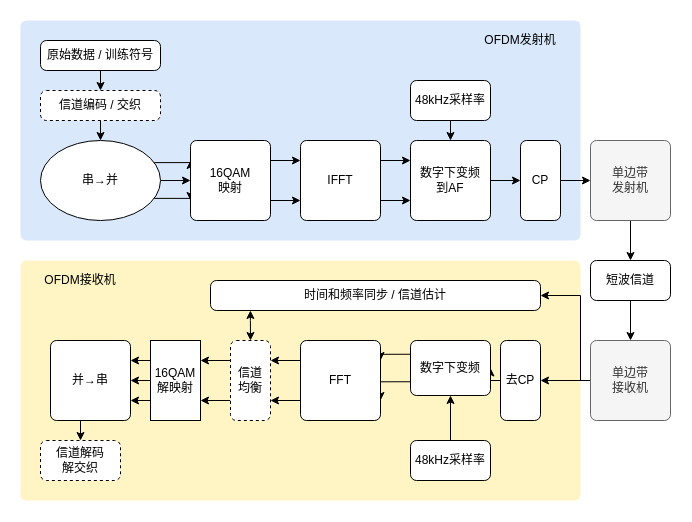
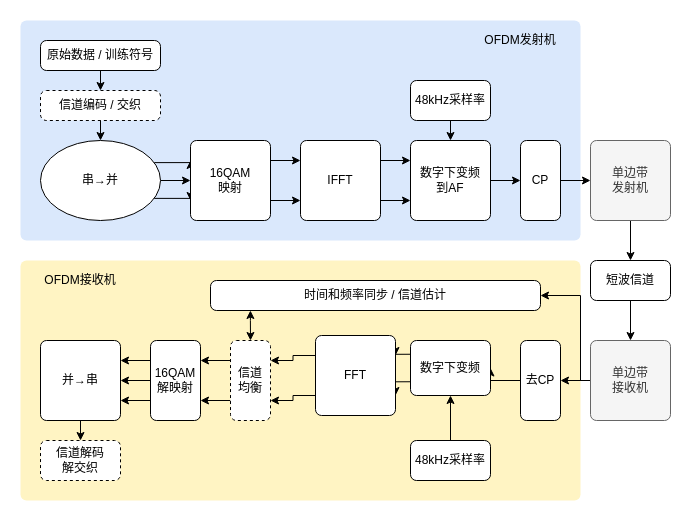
  <mxCell id="0" />
  <mxCell id="1" parent="0" />
  <mxCell id="2" value="" style="rounded=1;whiteSpace=wrap;html=1;absoluteArcSize=1;arcSize=12;strokeColor=none;fillColor=#FFF4C3;" vertex="1" parent="1"><mxGeometry x="20" y="260" width="560" height="240" as="geometry" /></mxCell>
  <mxCell id="3" value="" style="rounded=1;whiteSpace=wrap;html=1;absoluteArcSize=1;arcSize=12;fillColor=#dae8fc;strokeColor=none;" vertex="1" parent="1"><mxGeometry x="20" y="20" width="560" height="220" as="geometry" /></mxCell>
  <mxCell id="4" style="edgeStyle=orthogonalEdgeStyle;rounded=0;orthogonalLoop=1;jettySize=auto;html=1;exitX=0.5;exitY=1;exitDx=0;exitDy=0;entryX=0.5;entryY=0;entryDx=0;entryDy=0;" edge="1" parent="1" source="5" target="7"><mxGeometry relative="1" as="geometry" /></mxCell>
  <mxCell id="5" value="原始数据 / 训练符号" style="rounded=1;whiteSpace=wrap;html=1;absoluteArcSize=1;arcSize=12;" vertex="1" parent="1"><mxGeometry x="40" y="40" width="120" height="30" as="geometry" /></mxCell>
  <mxCell id="6" style="edgeStyle=orthogonalEdgeStyle;rounded=0;orthogonalLoop=1;jettySize=auto;html=1;exitX=0.5;exitY=1;exitDx=0;exitDy=0;entryX=0.5;entryY=0;entryDx=0;entryDy=0;" edge="1" parent="1" source="7" target="11"><mxGeometry relative="1" as="geometry" /></mxCell>
  <mxCell id="7" value="信道编码 / 交织" style="rounded=1;whiteSpace=wrap;html=1;absoluteArcSize=1;arcSize=12;dashed=1;" vertex="1" parent="1"><mxGeometry x="40" y="90" width="120" height="30" as="geometry" /></mxCell>
  <mxCell id="8" style="edgeStyle=orthogonalEdgeStyle;rounded=0;orthogonalLoop=1;jettySize=auto;html=1;exitX=1;exitY=0.25;exitDx=0;exitDy=0;entryX=0;entryY=0.25;entryDx=0;entryDy=0;" edge="1" parent="1" source="11" target="14"><mxGeometry relative="1" as="geometry" /></mxCell>
  <mxCell id="9" style="edgeStyle=orthogonalEdgeStyle;rounded=0;orthogonalLoop=1;jettySize=auto;html=1;exitX=1;exitY=0.5;exitDx=0;exitDy=0;entryX=0;entryY=0.5;entryDx=0;entryDy=0;" edge="1" parent="1" source="11" target="14"><mxGeometry relative="1" as="geometry" /></mxCell>
  <mxCell id="10" style="edgeStyle=orthogonalEdgeStyle;rounded=0;orthogonalLoop=1;jettySize=auto;html=1;exitX=1;exitY=0.75;exitDx=0;exitDy=0;entryX=0;entryY=0.75;entryDx=0;entryDy=0;" edge="1" parent="1" source="11" target="14"><mxGeometry relative="1" as="geometry" /></mxCell>
  <mxCell id="11" value="串→并" style="ellipse;whiteSpace=wrap;html=1;absoluteArcSize=1;arcSize=12;" vertex="1" parent="1"><mxGeometry x="40" y="140" width="120" height="80" as="geometry" /></mxCell>
  <mxCell id="12" style="edgeStyle=orthogonalEdgeStyle;rounded=0;orthogonalLoop=1;jettySize=auto;html=1;exitX=1;exitY=0.25;exitDx=0;exitDy=0;entryX=0;entryY=0.25;entryDx=0;entryDy=0;" edge="1" parent="1" source="14" target="17"><mxGeometry relative="1" as="geometry" /></mxCell>
  <mxCell id="13" style="edgeStyle=orthogonalEdgeStyle;rounded=0;orthogonalLoop=1;jettySize=auto;html=1;exitX=1;exitY=0.75;exitDx=0;exitDy=0;entryX=0;entryY=0.75;entryDx=0;entryDy=0;" edge="1" parent="1" source="14" target="17"><mxGeometry relative="1" as="geometry" /></mxCell>
  <mxCell id="14" value="16QAM&lt;br&gt;映射" style="rounded=1;whiteSpace=wrap;html=1;absoluteArcSize=1;arcSize=12;" vertex="1" parent="1"><mxGeometry x="190" y="140" width="80" height="80" as="geometry" /></mxCell>
  <mxCell id="15" style="edgeStyle=orthogonalEdgeStyle;rounded=0;orthogonalLoop=1;jettySize=auto;html=1;exitX=1;exitY=0.25;exitDx=0;exitDy=0;entryX=0;entryY=0.25;entryDx=0;entryDy=0;" edge="1" parent="1" source="17" target="19"><mxGeometry relative="1" as="geometry" /></mxCell>
  <mxCell id="16" style="edgeStyle=orthogonalEdgeStyle;rounded=0;orthogonalLoop=1;jettySize=auto;html=1;exitX=1;exitY=0.75;exitDx=0;exitDy=0;entryX=0;entryY=0.75;entryDx=0;entryDy=0;" edge="1" parent="1" source="17" target="19"><mxGeometry relative="1" as="geometry" /></mxCell>
  <mxCell id="17" value="IFFT" style="rounded=1;whiteSpace=wrap;html=1;absoluteArcSize=1;arcSize=12;" vertex="1" parent="1"><mxGeometry x="300" y="140" width="80" height="80" as="geometry" /></mxCell>
  <mxCell id="18" style="edgeStyle=orthogonalEdgeStyle;rounded=0;orthogonalLoop=1;jettySize=auto;html=1;exitX=1;exitY=0.5;exitDx=0;exitDy=0;entryX=0;entryY=0.5;entryDx=0;entryDy=0;" edge="1" parent="1" source="19" target="21"><mxGeometry relative="1" as="geometry" /></mxCell>
  <mxCell id="19" value="数字下变频&lt;br&gt;到AF" style="rounded=1;whiteSpace=wrap;html=1;absoluteArcSize=1;arcSize=12;" vertex="1" parent="1"><mxGeometry x="410" y="140" width="80" height="80" as="geometry" /></mxCell>
  <mxCell id="20" style="edgeStyle=orthogonalEdgeStyle;rounded=0;orthogonalLoop=1;jettySize=auto;html=1;exitX=1;exitY=0.5;exitDx=0;exitDy=0;entryX=0;entryY=0.5;entryDx=0;entryDy=0;" edge="1" parent="1" source="21" target="23"><mxGeometry relative="1" as="geometry" /></mxCell>
  <mxCell id="21" value="CP" style="rounded=1;whiteSpace=wrap;html=1;absoluteArcSize=1;arcSize=12;" vertex="1" parent="1"><mxGeometry x="520" y="140" width="40" height="80" as="geometry" /></mxCell>
  <mxCell id="22" style="edgeStyle=orthogonalEdgeStyle;rounded=0;orthogonalLoop=1;jettySize=auto;html=1;exitX=0.5;exitY=1;exitDx=0;exitDy=0;entryX=0.5;entryY=0;entryDx=0;entryDy=0;" edge="1" parent="1" source="23" target="27"><mxGeometry relative="1" as="geometry" /></mxCell>
  <mxCell id="23" value="单边带&lt;br&gt;发射机" style="rounded=1;whiteSpace=wrap;html=1;absoluteArcSize=1;arcSize=12;fillColor=#f5f5f5;strokeColor=#666666;fontColor=#333333;" vertex="1" parent="1"><mxGeometry x="590" y="140" width="80" height="80" as="geometry" /></mxCell>
  <mxCell id="24" style="edgeStyle=orthogonalEdgeStyle;rounded=0;orthogonalLoop=1;jettySize=auto;html=1;exitX=0.5;exitY=1;exitDx=0;exitDy=0;entryX=0.5;entryY=0;entryDx=0;entryDy=0;" edge="1" parent="1" source="25" target="19"><mxGeometry relative="1" as="geometry" /></mxCell>
  <mxCell id="25" value="48kHz采样率" style="rounded=1;whiteSpace=wrap;html=1;absoluteArcSize=1;arcSize=12;" vertex="1" parent="1"><mxGeometry x="410" y="80" width="80" height="40" as="geometry" /></mxCell>
  <mxCell id="26" style="edgeStyle=orthogonalEdgeStyle;rounded=0;orthogonalLoop=1;jettySize=auto;html=1;exitX=0.5;exitY=1;exitDx=0;exitDy=0;entryX=0.5;entryY=0;entryDx=0;entryDy=0;" edge="1" parent="1" source="27" target="30"><mxGeometry relative="1" as="geometry" /></mxCell>
  <mxCell id="27" value="短波信道" style="rounded=1;whiteSpace=wrap;html=1;absoluteArcSize=1;arcSize=12;" vertex="1" parent="1"><mxGeometry x="590" y="260" width="80" height="40" as="geometry" /></mxCell>
  <mxCell id="28" style="edgeStyle=orthogonalEdgeStyle;rounded=0;orthogonalLoop=1;jettySize=auto;html=1;exitX=0;exitY=0.5;exitDx=0;exitDy=0;entryX=1;entryY=0.5;entryDx=0;entryDy=0;" edge="1" parent="1" source="30" target="32"><mxGeometry relative="1" as="geometry" /></mxCell>
  <mxCell id="29" style="edgeStyle=orthogonalEdgeStyle;rounded=0;orthogonalLoop=1;jettySize=auto;html=1;exitX=0;exitY=0.5;exitDx=0;exitDy=0;entryX=1;entryY=0.5;entryDx=0;entryDy=0;" edge="1" parent="1" source="30" target="52"><mxGeometry relative="1" as="geometry"><Array as="points"><mxPoint x="580" y="380" /><mxPoint x="580" y="295" /></Array></mxGeometry></mxCell>
  <mxCell id="30" value="单边带&lt;br&gt;接收机" style="rounded=1;whiteSpace=wrap;html=1;absoluteArcSize=1;arcSize=12;fillColor=#f5f5f5;strokeColor=#666666;fontColor=#333333;" vertex="1" parent="1"><mxGeometry x="590" y="340" width="80" height="80" as="geometry" /></mxCell>
  <mxCell id="31" style="edgeStyle=orthogonalEdgeStyle;rounded=0;orthogonalLoop=1;jettySize=auto;html=1;exitX=0;exitY=0.5;exitDx=0;exitDy=0;entryX=1;entryY=0.5;entryDx=0;entryDy=0;" edge="1" parent="1" source="32" target="35"><mxGeometry relative="1" as="geometry" /></mxCell>
- <mxCell id="32" value="去CP" style="rounded=1;whiteSpace=wrap;html=1;absoluteArcSize=1;arcSize=12;" vertex="1" parent="1"><mxGeometry x="500" y="340" width="40" height="80" as="geometry" /></mxCell>
+ <mxCell id="32" value="去CP" style="rounded=1;whiteSpace=wrap;html=1;absoluteArcSize=1;arcSize=12;" vertex="1" parent="1"><mxGeometry x="520" y="340" width="40" height="80" as="geometry" /></mxCell>
  <mxCell id="33" style="edgeStyle=orthogonalEdgeStyle;rounded=0;orthogonalLoop=1;jettySize=auto;html=1;exitX=0;exitY=0.25;exitDx=0;exitDy=0;entryX=1;entryY=0.25;entryDx=0;entryDy=0;" edge="1" parent="1" source="35" target="38"><mxGeometry relative="1" as="geometry" /></mxCell>
  <mxCell id="34" style="edgeStyle=orthogonalEdgeStyle;rounded=0;orthogonalLoop=1;jettySize=auto;html=1;exitX=0;exitY=0.75;exitDx=0;exitDy=0;entryX=1;entryY=0.75;entryDx=0;entryDy=0;" edge="1" parent="1" source="35" target="38"><mxGeometry relative="1" as="geometry" /></mxCell>
  <mxCell id="35" value="数字下变频" style="rounded=1;whiteSpace=wrap;html=1;absoluteArcSize=1;arcSize=12;" vertex="1" parent="1"><mxGeometry x="410" y="340" width="80" height="55" as="geometry" /></mxCell>
  <mxCell id="36" style="edgeStyle=orthogonalEdgeStyle;rounded=0;orthogonalLoop=1;jettySize=auto;html=1;exitX=0;exitY=0.25;exitDx=0;exitDy=0;entryX=1;entryY=0.25;entryDx=0;entryDy=0;" edge="1" parent="1" source="38" target="45"><mxGeometry relative="1" as="geometry" /></mxCell>
  <mxCell id="37" style="edgeStyle=orthogonalEdgeStyle;rounded=0;orthogonalLoop=1;jettySize=auto;html=1;exitX=0;exitY=0.75;exitDx=0;exitDy=0;entryX=1;entryY=0.75;entryDx=0;entryDy=0;" edge="1" parent="1" source="38" target="45"><mxGeometry relative="1" as="geometry" /></mxCell>
- <mxCell id="38" value="FFT" style="rounded=1;whiteSpace=wrap;html=1;absoluteArcSize=1;arcSize=12;" vertex="1" parent="1"><mxGeometry x="300" y="340" width="80" height="80" as="geometry" /></mxCell>
+ <mxCell id="38" value="FFT" style="rounded=1;whiteSpace=wrap;html=1;absoluteArcSize=1;arcSize=12;" vertex="1" parent="1"><mxGeometry x="315" y="335" width="80" height="80" as="geometry" /></mxCell>
  <mxCell id="39" style="edgeStyle=orthogonalEdgeStyle;rounded=0;orthogonalLoop=1;jettySize=auto;html=1;exitX=0;exitY=0.25;exitDx=0;exitDy=0;entryX=1;entryY=0.25;entryDx=0;entryDy=0;" edge="1" parent="1" source="42" target="47"><mxGeometry relative="1" as="geometry" /></mxCell>
  <mxCell id="40" style="edgeStyle=orthogonalEdgeStyle;rounded=0;orthogonalLoop=1;jettySize=auto;html=1;exitX=0;exitY=0.5;exitDx=0;exitDy=0;entryX=1;entryY=0.5;entryDx=0;entryDy=0;" edge="1" parent="1" source="42" target="47"><mxGeometry relative="1" as="geometry" /></mxCell>
  <mxCell id="41" style="edgeStyle=orthogonalEdgeStyle;rounded=0;orthogonalLoop=1;jettySize=auto;html=1;exitX=0;exitY=0.75;exitDx=0;exitDy=0;entryX=1;entryY=0.75;entryDx=0;entryDy=0;" edge="1" parent="1" source="42" target="47"><mxGeometry relative="1" as="geometry" /></mxCell>
- <mxCell id="42" value="16QAM&lt;br&gt;解映射" style="whiteSpace=wrap;html=1;absoluteArcSize=1;arcSize=12;rounded=0;" vertex="1" parent="1"><mxGeometry x="150" y="340" width="50" height="80" as="geometry" /></mxCell>
+ <mxCell id="42" value="16QAM&lt;br&gt;解映射" style="rounded=1;whiteSpace=wrap;html=1;absoluteArcSize=1;arcSize=12;" vertex="1" parent="1"><mxGeometry x="150" y="340" width="50" height="80" as="geometry" /></mxCell>
  <mxCell id="43" style="edgeStyle=orthogonalEdgeStyle;rounded=0;orthogonalLoop=1;jettySize=auto;html=1;exitX=0;exitY=0.25;exitDx=0;exitDy=0;entryX=1;entryY=0.25;entryDx=0;entryDy=0;" edge="1" parent="1" source="45" target="42"><mxGeometry relative="1" as="geometry" /></mxCell>
  <mxCell id="44" style="edgeStyle=orthogonalEdgeStyle;rounded=0;orthogonalLoop=1;jettySize=auto;html=1;exitX=0;exitY=0.75;exitDx=0;exitDy=0;entryX=1;entryY=0.75;entryDx=0;entryDy=0;" edge="1" parent="1" source="45" target="42"><mxGeometry relative="1" as="geometry" /></mxCell>
  <mxCell id="45" value="信道&lt;br&gt;均衡" style="rounded=1;whiteSpace=wrap;html=1;absoluteArcSize=1;arcSize=12;dashed=1;" vertex="1" parent="1"><mxGeometry x="230" y="340" width="40" height="80" as="geometry" /></mxCell>
  <mxCell id="46" style="edgeStyle=orthogonalEdgeStyle;rounded=0;orthogonalLoop=1;jettySize=auto;html=1;exitX=0.5;exitY=1;exitDx=0;exitDy=0;entryX=0.5;entryY=0;entryDx=0;entryDy=0;" edge="1" parent="1" source="47" target="48"><mxGeometry relative="1" as="geometry" /></mxCell>
- <mxCell id="47" value="并→串" style="rounded=1;whiteSpace=wrap;html=1;absoluteArcSize=1;arcSize=12;" vertex="1" parent="1"><mxGeometry x="50" y="340" width="80" height="80" as="geometry" /></mxCell>
+ <mxCell id="47" value="并→串" style="rounded=1;whiteSpace=wrap;html=1;absoluteArcSize=1;arcSize=12;" vertex="1" parent="1"><mxGeometry x="40" y="340" width="80" height="80" as="geometry" /></mxCell>
  <mxCell id="48" value="信道解码&lt;br&gt;解交织" style="rounded=1;whiteSpace=wrap;html=1;absoluteArcSize=1;arcSize=12;dashed=1;" vertex="1" parent="1"><mxGeometry x="40" y="440" width="80" height="40" as="geometry" /></mxCell>
  <mxCell id="49" style="edgeStyle=orthogonalEdgeStyle;rounded=0;orthogonalLoop=1;jettySize=auto;html=1;exitX=0.5;exitY=0;exitDx=0;exitDy=0;entryX=0.5;entryY=1;entryDx=0;entryDy=0;" edge="1" parent="1" source="50" target="35"><mxGeometry relative="1" as="geometry" /></mxCell>
  <mxCell id="50" value="48kHz采样率" style="rounded=1;whiteSpace=wrap;html=1;absoluteArcSize=1;arcSize=12;" vertex="1" parent="1"><mxGeometry x="410" y="440" width="80" height="40" as="geometry" /></mxCell>
  <mxCell id="51" style="edgeStyle=orthogonalEdgeStyle;rounded=0;orthogonalLoop=1;jettySize=auto;html=1;exitX=0.121;exitY=1;exitDx=0;exitDy=0;entryX=0.5;entryY=0;entryDx=0;entryDy=0;startArrow=classic;startFill=1;exitPerimeter=0;" edge="1" parent="1" source="52" target="45"><mxGeometry relative="1" as="geometry"><Array as="points"><mxPoint x="250" y="320" /></Array></mxGeometry></mxCell>
  <mxCell id="52" value="时间和频率同步 / 信道估计" style="rounded=1;whiteSpace=wrap;html=1;absoluteArcSize=1;arcSize=12;" vertex="1" parent="1"><mxGeometry x="210" y="280" width="330" height="30" as="geometry" /></mxCell>
  <mxCell id="53" value="OFDM发射机" style="text;html=1;strokeColor=none;fillColor=none;align=center;verticalAlign=middle;whiteSpace=wrap;rounded=0;dashed=1;" vertex="1" parent="1"><mxGeometry x="480" y="30" width="80" height="20" as="geometry" /></mxCell>
  <mxCell id="54" value="OFDM接收机" style="text;html=1;strokeColor=none;fillColor=none;align=center;verticalAlign=middle;whiteSpace=wrap;rounded=0;dashed=1;" vertex="1" parent="1"><mxGeometry x="40" y="270" width="80" height="20" as="geometry" /></mxCell>
